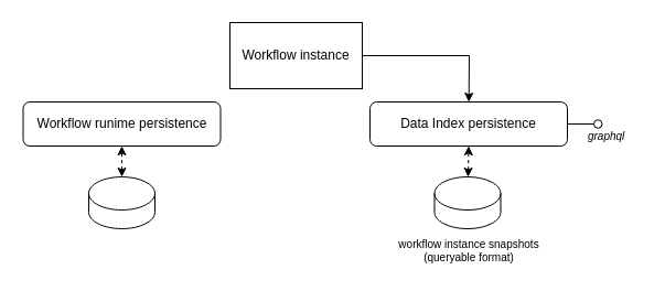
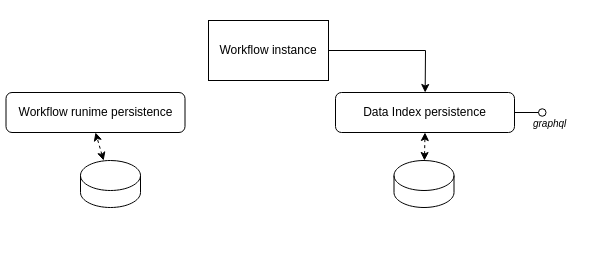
  <mxCell id="0" />
  <mxCell id="1" parent="0" />
- <mxCell id="2" value="Workflow runime persistence" style="rounded=1;whiteSpace=wrap;html=1;" parent="1" vertex="1"><mxGeometry x="20.5" y="92" width="179" height="40" as="geometry" /></mxCell>
+ <mxCell id="2" value="Workflow runime persistence" style="rounded=1;whiteSpace=wrap;html=1;" parent="1" vertex="1"><mxGeometry x="5.5" y="92" width="179" height="40" as="geometry" /></mxCell>
  <mxCell id="3" value="" style="shape=cylinder3;whiteSpace=wrap;html=1;boundedLbl=1;backgroundOutline=1;size=15;" parent="1" vertex="1"><mxGeometry x="80" y="160" width="60" height="47" as="geometry" /></mxCell>
  <mxCell id="4" value="Workflow instance" style="rounded=0;whiteSpace=wrap;html=1;" parent="1" vertex="1"><mxGeometry x="208" y="20" width="120" height="60" as="geometry" /></mxCell>
  <mxCell id="5" value="Data Index persistence" style="rounded=1;whiteSpace=wrap;html=1;" parent="1" vertex="1"><mxGeometry x="335" y="92" width="179" height="40" as="geometry" /></mxCell>
  <mxCell id="6" value="" style="endArrow=classic;html=1;rounded=0;dashed=0;" parent="1" source="4" target="5" edge="1"><mxGeometry width="50" height="50" relative="1" as="geometry"><mxPoint x="353" y="37" as="sourcePoint" /><mxPoint x="446" y="115" as="targetPoint" /><Array as="points"><mxPoint x="425" y="50" /></Array></mxGeometry></mxCell>
  <mxCell id="7" value="" style="endArrow=classic;startArrow=classic;html=1;rounded=0;dashed=1;entryX=0.5;entryY=1;entryDx=0;entryDy=0;" parent="1" source="3" target="2" edge="1"><mxGeometry width="50" height="50" relative="1" as="geometry"><mxPoint x="105" y="210" as="sourcePoint" /><mxPoint x="105" y="170" as="targetPoint" /></mxGeometry></mxCell>
  <mxCell id="8" value="" style="endArrow=classic;startArrow=classic;html=1;rounded=0;dashed=1;entryX=0.5;entryY=1;entryDx=0;entryDy=0;" parent="1" source="9" target="5" edge="1"><mxGeometry width="50" height="50" relative="1" as="geometry"><mxPoint x="421" y="218" as="sourcePoint" /><mxPoint x="426" y="165" as="targetPoint" /></mxGeometry></mxCell>
  <mxCell id="9" value="" style="shape=cylinder3;whiteSpace=wrap;html=1;boundedLbl=1;backgroundOutline=1;size=15;" parent="1" vertex="1"><mxGeometry x="393.5" y="160" width="60" height="47" as="geometry" /></mxCell>
  <mxCell id="10" value="" style="ellipse;whiteSpace=wrap;html=1;aspect=fixed;" vertex="1" parent="1"><mxGeometry x="538" y="108.25" width="7.5" height="7.5" as="geometry" /></mxCell>
  <mxCell id="11" value="" style="endArrow=none;html=1;rounded=0;entryX=1;entryY=0.5;entryDx=0;entryDy=0;exitX=0;exitY=0.5;exitDx=0;exitDy=0;" edge="1" parent="1" source="10" target="5"><mxGeometry width="50" height="50" relative="1" as="geometry"><mxPoint x="443" y="180" as="sourcePoint" /><mxPoint x="493" y="130" as="targetPoint" /></mxGeometry></mxCell>
  <mxCell id="12" value="&lt;i style=&quot;font-size: 10px;&quot;&gt;&lt;font style=&quot;font-size: 10px;&quot;&gt;graphql&amp;nbsp;&lt;/font&gt;&lt;/i&gt;" style="text;html=1;align=center;verticalAlign=middle;whiteSpace=wrap;rounded=0;fontSize=10;" vertex="1" parent="1"><mxGeometry x="521" y="108.25" width="60" height="30" as="geometry" /></mxCell>
- <mxCell id="13" value="&lt;font style=&quot;font-size: 10px;&quot;&gt;workflow instance snapshots&lt;/font&gt;&lt;div style=&quot;font-size: 10px;&quot;&gt;&lt;font style=&quot;font-size: 10px;&quot;&gt;(queryable format)&lt;/font&gt;&lt;/div&gt;" style="text;html=1;align=center;verticalAlign=middle;whiteSpace=wrap;rounded=0;fontSize=10;" vertex="1" parent="1"><mxGeometry x="358.75" y="212" width="131.5" height="30" as="geometry" /></mxCell>
